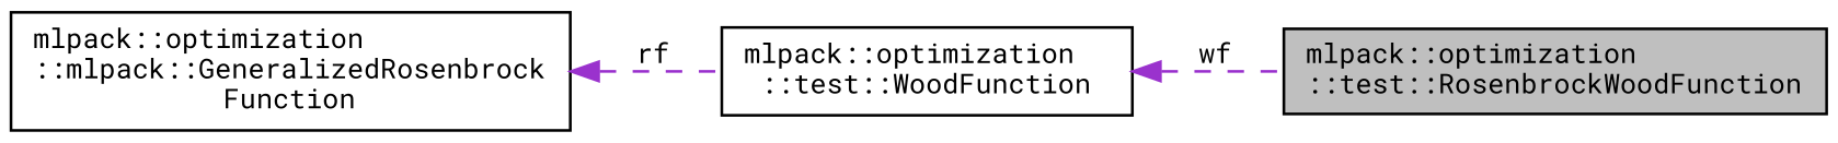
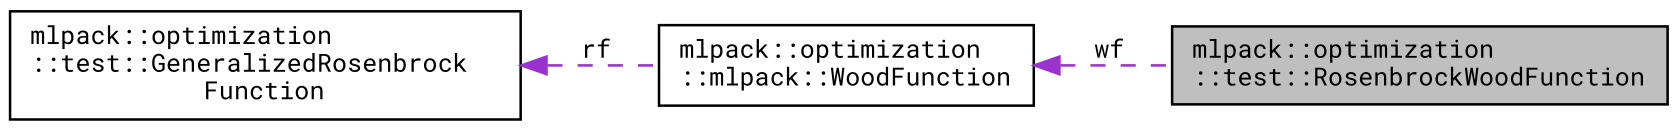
  digraph {
    fontname="Roboto Mono"
    rankdir=LR
    node [color=black fillcolor=white fontname="Roboto Mono" fontsize=10 shape=record style=filled]
    edge [color=darkorchid3 dir=back fontname="Roboto Mono" fontsize=10 labelfontname=Helvetica labelfontsize=10 style=dashed]
    n1 [fillcolor=grey75 fontcolor=black height=0.2 label="mlpack::optimization\l::test::RosenbrockWoodFunction" width=0.4]
-   n2 [height=0.2 label="mlpack::optimization\l::test::WoodFunction" width=0.4]
-   n3 [height=0.2 label="mlpack::optimization\l::mlpack::GeneralizedRosenbrock\lFunction" width=0.4]
+   n2 [height=0.2 label="mlpack::optimization\l::mlpack::WoodFunction" width=0.4]
+   n3 [height=0.2 label="mlpack::optimization\l::test::GeneralizedRosenbrock\lFunction" width=0.4]
    n2 -> n1 [label=" wf"]
    n3 -> n2 [label=" rf"]
  }
